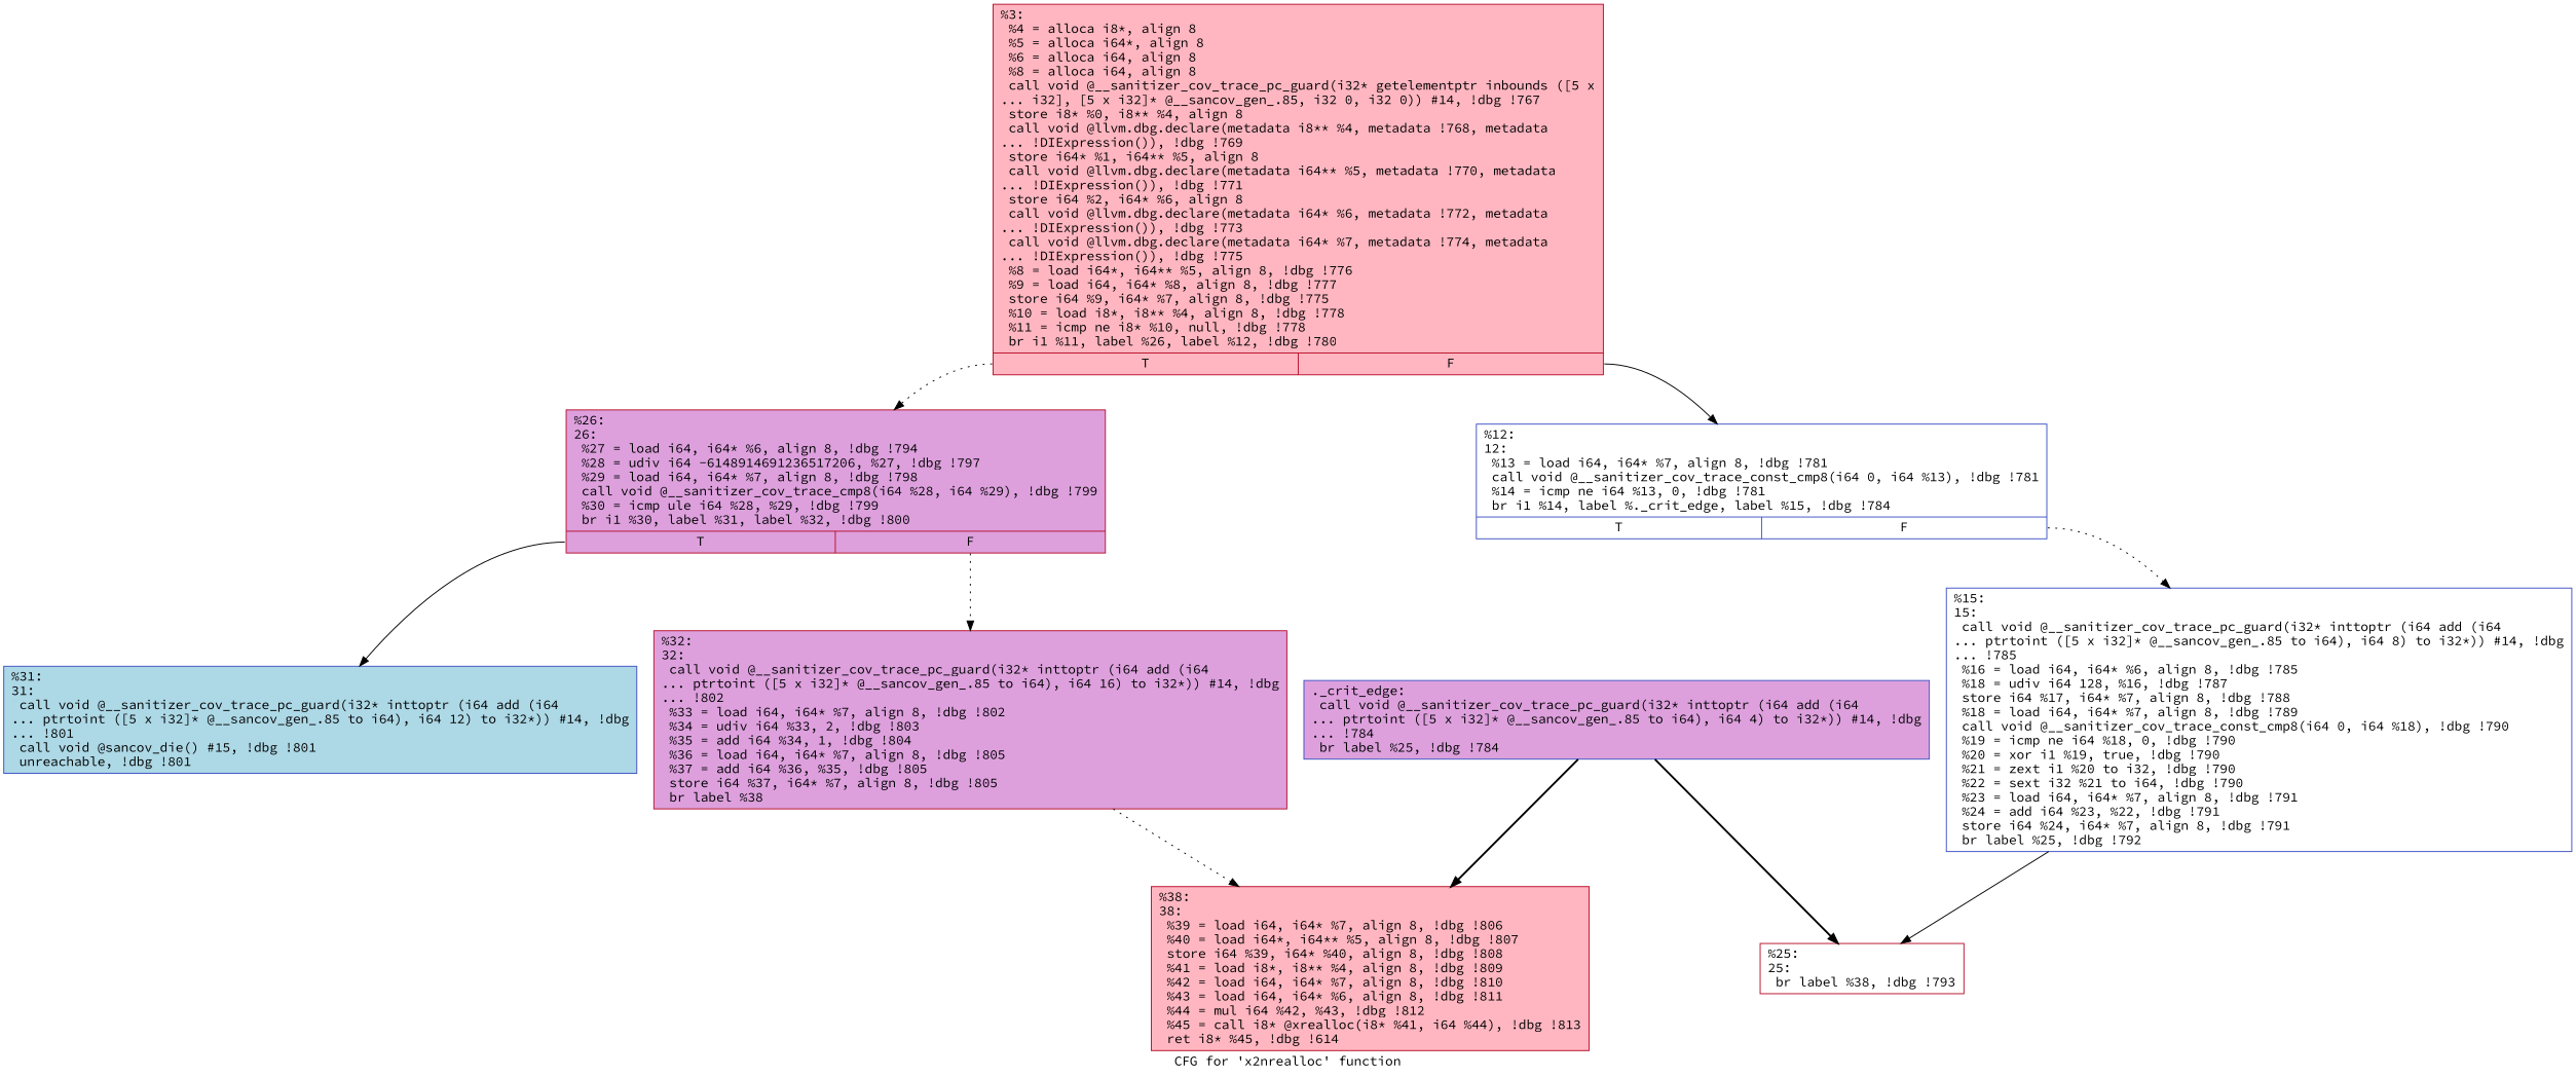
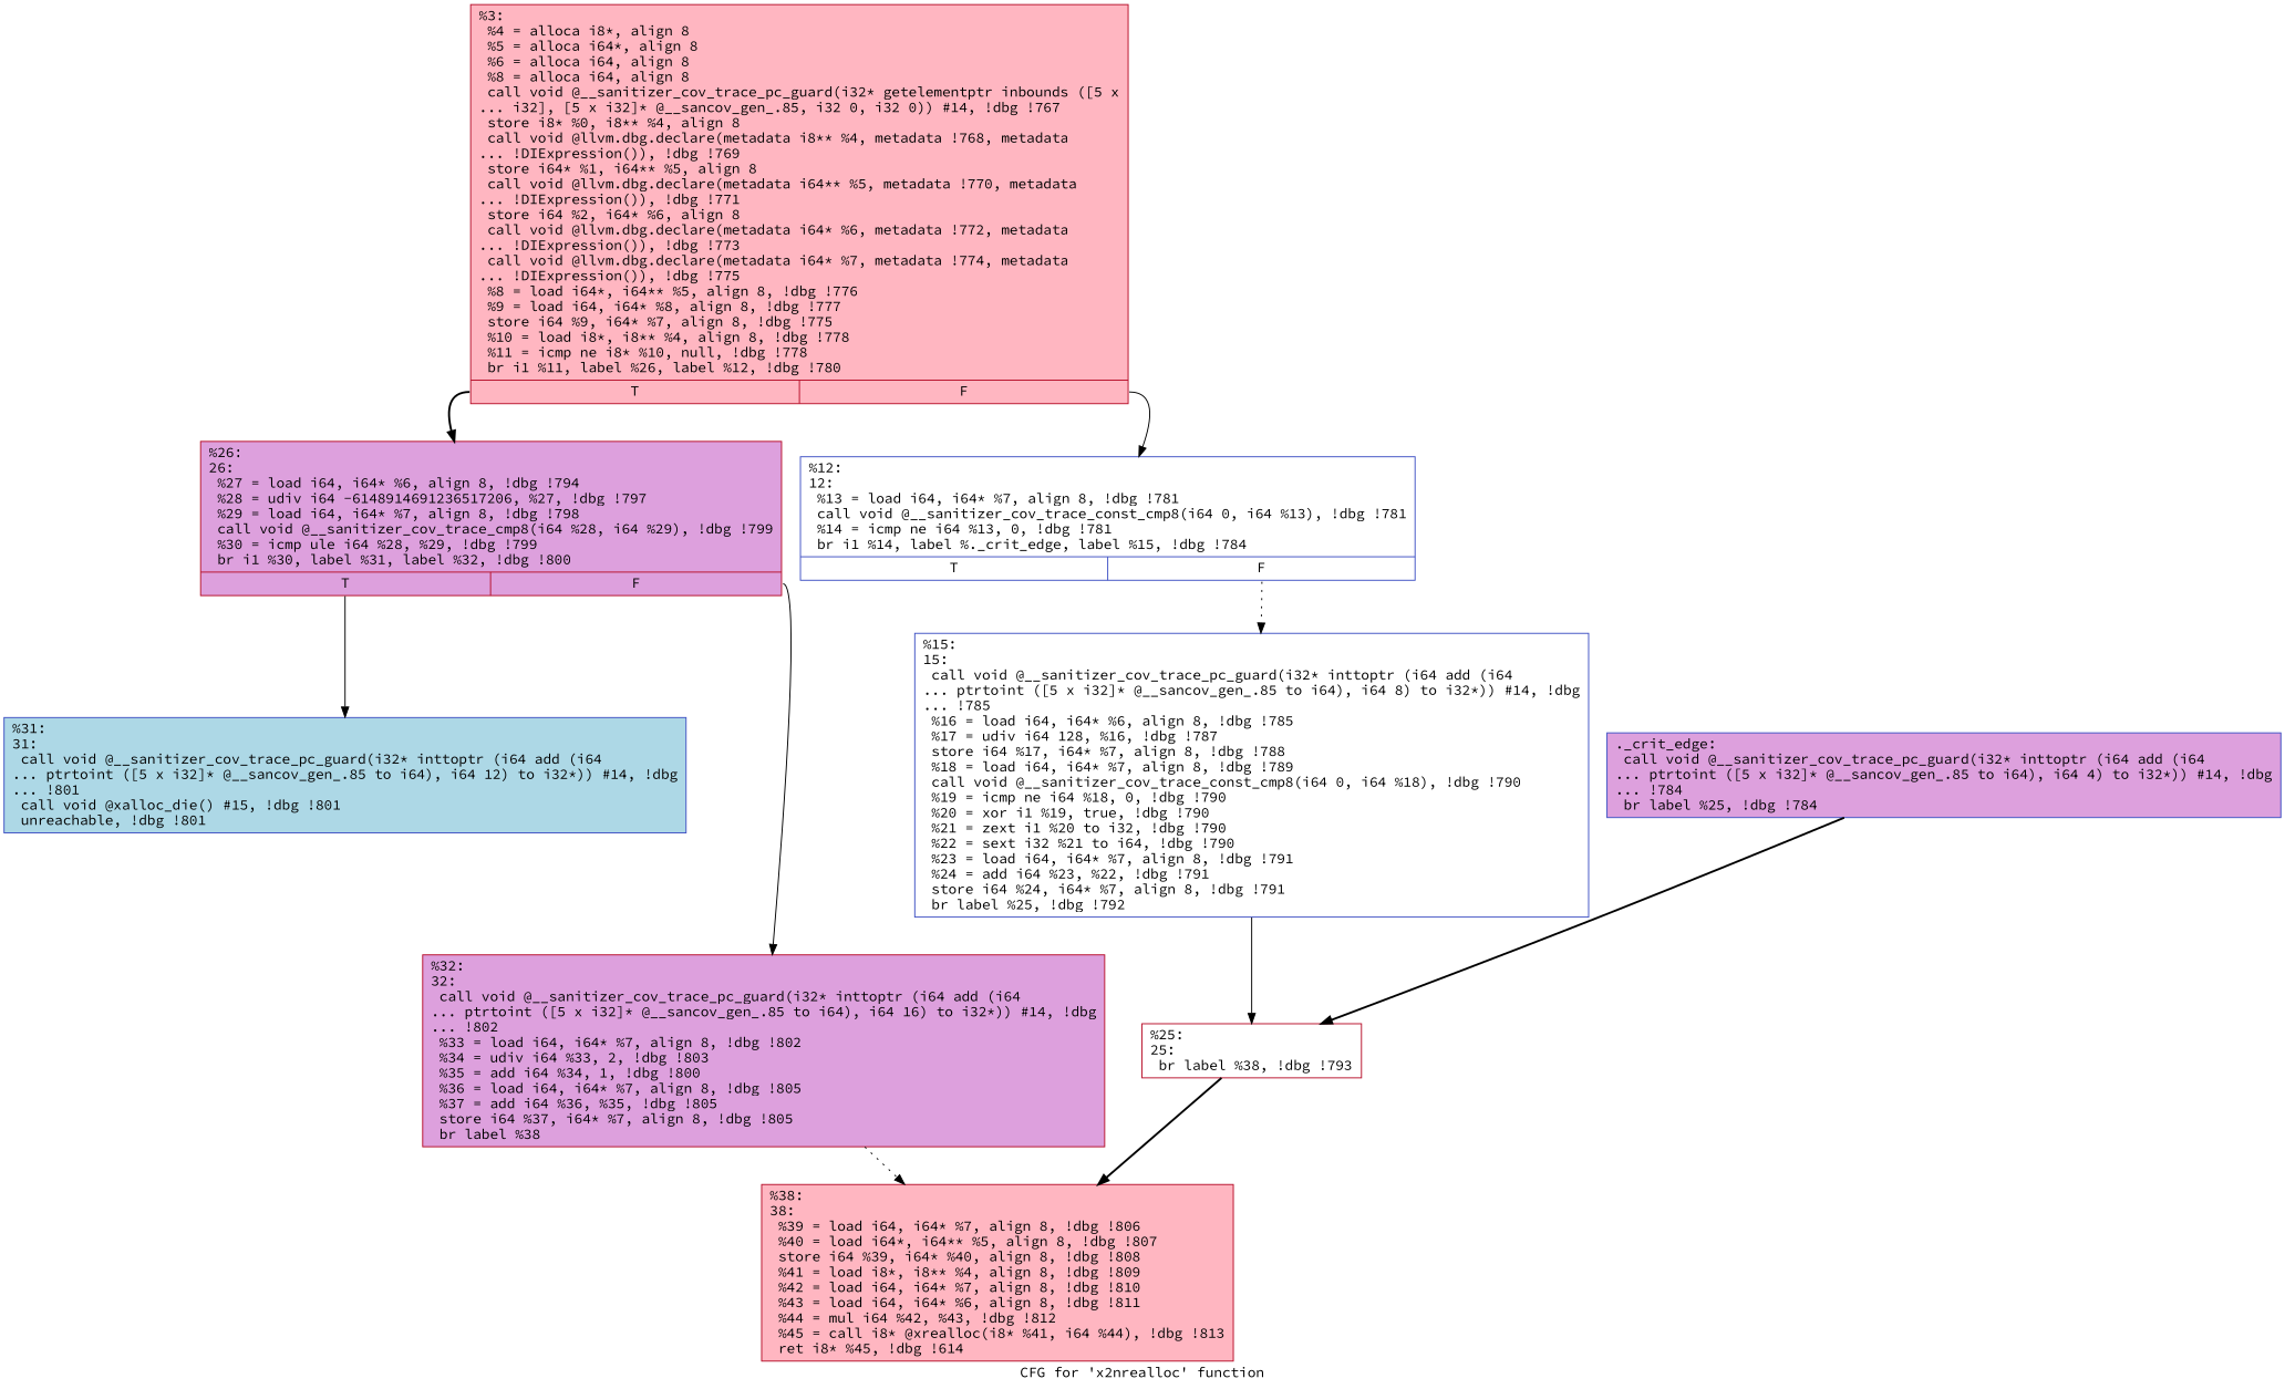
  digraph {
    fontname="Source Code Pro"
    label="CFG for 'x2nrealloc' function"
    node [color="#b70d28ff" fillcolor=plum fontname="Source Code Pro" shape=record style=filled]
    edge [fontname="Source Code Pro" style=bold]
    n1 [fillcolor=lightpink label="{%3:\l  %4 = alloca i8*, align 8\l  %5 = alloca i64*, align 8\l  %6 = alloca i64, align 8\l  %8 = alloca i64, align 8\l  call void @__sanitizer_cov_trace_pc_guard(i32* getelementptr inbounds ([5 x\l... i32], [5 x i32]* @__sancov_gen_.85, i32 0, i32 0)) #14, !dbg !767\l  store i8* %0, i8** %4, align 8\l  call void @llvm.dbg.declare(metadata i8** %4, metadata !768, metadata\l... !DIExpression()), !dbg !769\l  store i64* %1, i64** %5, align 8\l  call void @llvm.dbg.declare(metadata i64** %5, metadata !770, metadata\l... !DIExpression()), !dbg !771\l  store i64 %2, i64* %6, align 8\l  call void @llvm.dbg.declare(metadata i64* %6, metadata !772, metadata\l... !DIExpression()), !dbg !773\l  call void @llvm.dbg.declare(metadata i64* %7, metadata !774, metadata\l... !DIExpression()), !dbg !775\l  %8 = load i64*, i64** %5, align 8, !dbg !776\l  %9 = load i64, i64* %8, align 8, !dbg !777\l  store i64 %9, i64* %7, align 8, !dbg !775\l  %10 = load i8*, i8** %4, align 8, !dbg !778\l  %11 = icmp ne i8* %10, null, !dbg !778\l  br i1 %11, label %26, label %12, !dbg !780\l|{<s0>T|<s1>F}}"]
    n2 [label="{%26:\l26:                                               \l  %27 = load i64, i64* %6, align 8, !dbg !794\l  %28 = udiv i64 -6148914691236517206, %27, !dbg !797\l  %29 = load i64, i64* %7, align 8, !dbg !798\l  call void @__sanitizer_cov_trace_cmp8(i64 %28, i64 %29), !dbg !799\l  %30 = icmp ule i64 %28, %29, !dbg !799\l  br i1 %30, label %31, label %32, !dbg !800\l|{<s0>T|<s1>F}}"]
    n3 [color="#3d50c3ff" fillcolor=white label="{%12:\l12:                                               \l  %13 = load i64, i64* %7, align 8, !dbg !781\l  call void @__sanitizer_cov_trace_const_cmp8(i64 0, i64 %13), !dbg !781\l  %14 = icmp ne i64 %13, 0, !dbg !781\l  br i1 %14, label %._crit_edge, label %15, !dbg !784\l|{<s0>T|<s1>F}}"]
-   n4 [color="#3d50c3ff" fillcolor=lightblue label="{%31:\l31:                                               \l  call void @__sanitizer_cov_trace_pc_guard(i32* inttoptr (i64 add (i64\l... ptrtoint ([5 x i32]* @__sancov_gen_.85 to i64), i64 12) to i32*)) #14, !dbg\l... !801\l  call void @sancov_die() #15, !dbg !801\l  unreachable, !dbg !801\l}"]
-   n5 [label="{%32:\l32:                                               \l  call void @__sanitizer_cov_trace_pc_guard(i32* inttoptr (i64 add (i64\l... ptrtoint ([5 x i32]* @__sancov_gen_.85 to i64), i64 16) to i32*)) #14, !dbg\l... !802\l  %33 = load i64, i64* %7, align 8, !dbg !802\l  %34 = udiv i64 %33, 2, !dbg !803\l  %35 = add i64 %34, 1, !dbg !804\l  %36 = load i64, i64* %7, align 8, !dbg !805\l  %37 = add i64 %36, %35, !dbg !805\l  store i64 %37, i64* %7, align 8, !dbg !805\l  br label %38\l}"]
-   n6 [color="#3d50c3ff" fillcolor=white label="{%15:\l15:                                               \l  call void @__sanitizer_cov_trace_pc_guard(i32* inttoptr (i64 add (i64\l... ptrtoint ([5 x i32]* @__sancov_gen_.85 to i64), i64 8) to i32*)) #14, !dbg\l... !785\l  %16 = load i64, i64* %6, align 8, !dbg !785\l  %18 = udiv i64 128, %16, !dbg !787\l  store i64 %17, i64* %7, align 8, !dbg !788\l  %18 = load i64, i64* %7, align 8, !dbg !789\l  call void @__sanitizer_cov_trace_const_cmp8(i64 0, i64 %18), !dbg !790\l  %19 = icmp ne i64 %18, 0, !dbg !790\l  %20 = xor i1 %19, true, !dbg !790\l  %21 = zext i1 %20 to i32, !dbg !790\l  %22 = sext i32 %21 to i64, !dbg !790\l  %23 = load i64, i64* %7, align 8, !dbg !791\l  %24 = add i64 %23, %22, !dbg !791\l  store i64 %24, i64* %7, align 8, !dbg !791\l  br label %25, !dbg !792\l}"]
+   n4 [color="#3d50c3ff" fillcolor=lightblue label="{%31:\l31:                                               \l  call void @__sanitizer_cov_trace_pc_guard(i32* inttoptr (i64 add (i64\l... ptrtoint ([5 x i32]* @__sancov_gen_.85 to i64), i64 12) to i32*)) #14, !dbg\l... !801\l  call void @xalloc_die() #15, !dbg !801\l  unreachable, !dbg !801\l}"]
+   n5 [label="{%32:\l32:                                               \l  call void @__sanitizer_cov_trace_pc_guard(i32* inttoptr (i64 add (i64\l... ptrtoint ([5 x i32]* @__sancov_gen_.85 to i64), i64 16) to i32*)) #14, !dbg\l... !802\l  %33 = load i64, i64* %7, align 8, !dbg !802\l  %34 = udiv i64 %33, 2, !dbg !803\l  %35 = add i64 %34, 1, !dbg !800\l  %36 = load i64, i64* %7, align 8, !dbg !805\l  %37 = add i64 %36, %35, !dbg !805\l  store i64 %37, i64* %7, align 8, !dbg !805\l  br label %38\l}"]
+   n6 [color="#3d50c3ff" fillcolor=white label="{%15:\l15:                                               \l  call void @__sanitizer_cov_trace_pc_guard(i32* inttoptr (i64 add (i64\l... ptrtoint ([5 x i32]* @__sancov_gen_.85 to i64), i64 8) to i32*)) #14, !dbg\l... !785\l  %16 = load i64, i64* %6, align 8, !dbg !785\l  %17 = udiv i64 128, %16, !dbg !787\l  store i64 %17, i64* %7, align 8, !dbg !788\l  %18 = load i64, i64* %7, align 8, !dbg !789\l  call void @__sanitizer_cov_trace_const_cmp8(i64 0, i64 %18), !dbg !790\l  %19 = icmp ne i64 %18, 0, !dbg !790\l  %20 = xor i1 %19, true, !dbg !790\l  %21 = zext i1 %20 to i32, !dbg !790\l  %22 = sext i32 %21 to i64, !dbg !790\l  %23 = load i64, i64* %7, align 8, !dbg !791\l  %24 = add i64 %23, %22, !dbg !791\l  store i64 %24, i64* %7, align 8, !dbg !791\l  br label %25, !dbg !792\l}"]
    n7 [fillcolor=lightpink label="{%38:\l38:                                               \l  %39 = load i64, i64* %7, align 8, !dbg !806\l  %40 = load i64*, i64** %5, align 8, !dbg !807\l  store i64 %39, i64* %40, align 8, !dbg !808\l  %41 = load i8*, i8** %4, align 8, !dbg !809\l  %42 = load i64, i64* %7, align 8, !dbg !810\l  %43 = load i64, i64* %6, align 8, !dbg !811\l  %44 = mul i64 %42, %43, !dbg !812\l  %45 = call i8* @xrealloc(i8* %41, i64 %44), !dbg !813\l  ret i8* %45, !dbg !614\l}"]
    n8 [color="#3d50c3ff" label="{._crit_edge:                                      \l  call void @__sanitizer_cov_trace_pc_guard(i32* inttoptr (i64 add (i64\l... ptrtoint ([5 x i32]* @__sancov_gen_.85 to i64), i64 4) to i32*)) #14, !dbg\l... !784\l  br label %25, !dbg !784\l}"]
    n9 [fillcolor=white label="{%25:\l25:                                               \l  br label %38, !dbg !793\l}"]
-   n1 -> n2 [style=dotted tailport=s0]
+   n1 -> n2 [tailport=s0]
    n1 -> n3 [style=solid tailport=s1]
    n2 -> n4 [style=solid tailport=s0]
-   n2 -> n5 [style=dotted tailport=s1]
+   n2 -> n5 [style=solid tailport=s1]
    n3 -> n6 [style=dotted tailport=s1]
    n5 -> n7 [style=dotted]
    n6 -> n9 [style=solid]
    n8 -> n9
-   n8 -> n7
+   n9 -> n7
  }
